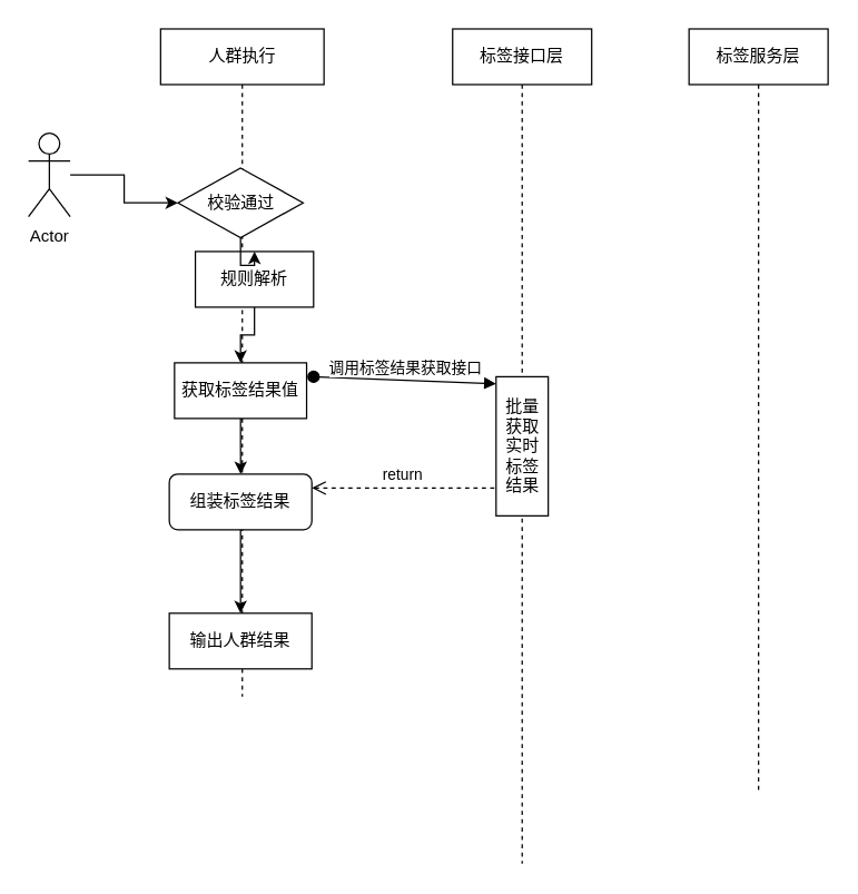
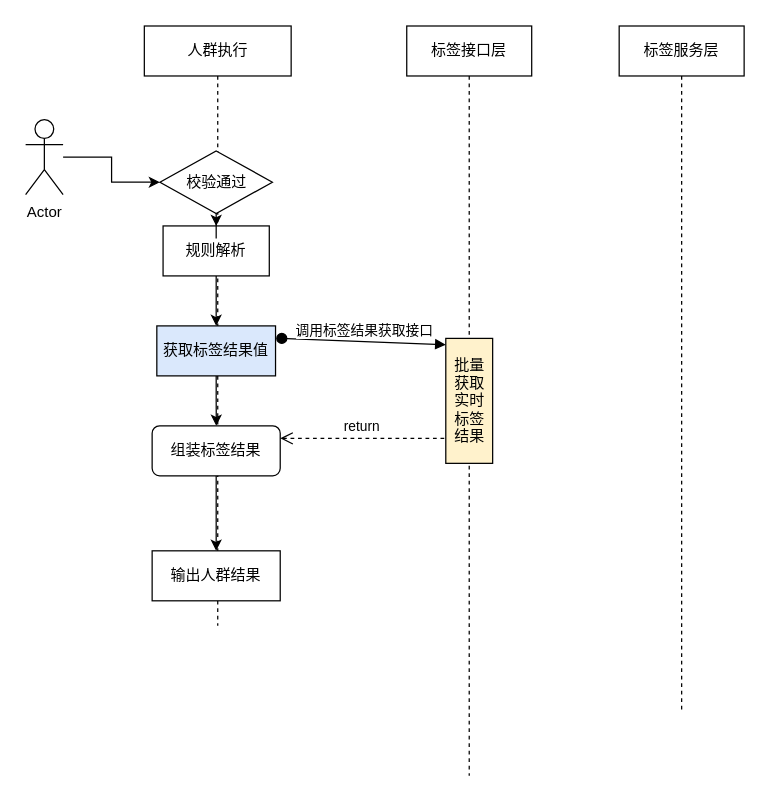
  <mxCell id="0" />
  <mxCell id="1" parent="0" />
  <mxCell id="2" value="" style="edgeStyle=orthogonalEdgeStyle;rounded=0;orthogonalLoop=1;jettySize=auto;html=1;" edge="1" parent="1" source="3" target="13"><mxGeometry relative="1" as="geometry" /></mxCell>
  <mxCell id="3" value="Actor" style="shape=umlActor;verticalLabelPosition=bottom;verticalAlign=top;html=1;outlineConnect=0;" vertex="1" parent="1"><mxGeometry x="20" y="95" width="30" height="60" as="geometry" /></mxCell>
  <mxCell id="4" value="人群执行" style="shape=umlLifeline;whiteSpace=wrap;html=1;container=1;dropTarget=0;collapsible=0;recursiveResize=0;outlineConnect=0;portConstraint=eastwest;newEdgeStyle={&quot;curved&quot;:0,&quot;rounded&quot;:0};points=[[0,0,0,0,5],[0,1,0,0,-5],[1,0,0,0,5],[1,1,0,0,-5]];perimeter=rectanglePerimeter;targetShapes=umlLifeline;participant=label;" vertex="1" parent="1"><mxGeometry x="115" y="20" width="117.5" height="480" as="geometry" /></mxCell>
  <mxCell id="5" value="" style="edgeStyle=orthogonalEdgeStyle;rounded=0;orthogonalLoop=1;jettySize=auto;html=1;" edge="1" parent="4" source="6" target="8"><mxGeometry relative="1" as="geometry" /></mxCell>
- <mxCell id="6" value="规则解析" style="whiteSpace=wrap;html=1;" vertex="1" parent="4"><mxGeometry x="25" y="160" width="85" height="40" as="geometry" /></mxCell>
+ <mxCell id="6" value="规则解析" style="whiteSpace=wrap;html=1;" vertex="1" parent="4"><mxGeometry x="15" y="160" width="85" height="40" as="geometry" /></mxCell>
  <mxCell id="7" value="" style="edgeStyle=orthogonalEdgeStyle;rounded=0;orthogonalLoop=1;jettySize=auto;html=1;" edge="1" parent="4" source="8" target="10"><mxGeometry relative="1" as="geometry" /></mxCell>
- <mxCell id="8" value="获取标签结果值" style="whiteSpace=wrap;html=1;" vertex="1" parent="4"><mxGeometry x="10" y="240" width="95" height="40" as="geometry" /></mxCell>
+ <mxCell id="8" value="获取标签结果值" style="whiteSpace=wrap;html=1;fillColor=#dae8fc;" vertex="1" parent="4"><mxGeometry x="10" y="240" width="95" height="40" as="geometry" /></mxCell>
  <mxCell id="9" value="" style="edgeStyle=orthogonalEdgeStyle;rounded=0;orthogonalLoop=1;jettySize=auto;html=1;" edge="1" parent="4" source="10" target="11"><mxGeometry relative="1" as="geometry" /></mxCell>
  <mxCell id="10" value="组装标签结果" style="whiteSpace=wrap;html=1;rounded=1;" vertex="1" parent="4"><mxGeometry x="6.25" y="320" width="102.5" height="40" as="geometry" /></mxCell>
  <mxCell id="11" value="输出人群结果" style="whiteSpace=wrap;html=1;" vertex="1" parent="4"><mxGeometry x="6.25" y="420" width="102.5" height="40" as="geometry" /></mxCell>
  <mxCell id="12" value="" style="edgeStyle=orthogonalEdgeStyle;rounded=0;orthogonalLoop=1;jettySize=auto;html=1;" edge="1" parent="1" source="13" target="6"><mxGeometry relative="1" as="geometry" /></mxCell>
  <mxCell id="13" value="校验通过" style="rhombus;whiteSpace=wrap;html=1;" vertex="1" parent="1"><mxGeometry x="127.5" y="120" width="90" height="50" as="geometry" /></mxCell>
  <mxCell id="14" value="标签接口层" style="shape=umlLifeline;perimeter=lifelinePerimeter;whiteSpace=wrap;html=1;container=1;dropTarget=0;collapsible=0;recursiveResize=0;outlineConnect=0;portConstraint=eastwest;newEdgeStyle={&quot;curved&quot;:0,&quot;rounded&quot;:0};" vertex="1" parent="1"><mxGeometry x="325" y="20" width="100" height="600" as="geometry" /></mxCell>
- <mxCell id="15" value="批量&lt;div&gt;获取&lt;/div&gt;&lt;div&gt;实时&lt;/div&gt;&lt;div&gt;标签&lt;/div&gt;&lt;div&gt;结果&lt;/div&gt;" style="html=1;points=[[0,0,0,0,5],[0,1,0,0,-5],[1,0,0,0,5],[1,1,0,0,-5]];perimeter=orthogonalPerimeter;outlineConnect=0;targetShapes=umlLifeline;portConstraint=eastwest;newEdgeStyle={&quot;curved&quot;:0,&quot;rounded&quot;:0};" vertex="1" parent="14"><mxGeometry x="31.25" y="250" width="37.5" height="100" as="geometry" /></mxCell>
+ <mxCell id="15" value="批量&lt;div&gt;获取&lt;/div&gt;&lt;div&gt;实时&lt;/div&gt;&lt;div&gt;标签&lt;/div&gt;&lt;div&gt;结果&lt;/div&gt;" style="html=1;points=[[0,0,0,0,5],[0,1,0,0,-5],[1,0,0,0,5],[1,1,0,0,-5]];perimeter=orthogonalPerimeter;outlineConnect=0;targetShapes=umlLifeline;portConstraint=eastwest;newEdgeStyle={&quot;curved&quot;:0,&quot;rounded&quot;:0};fillColor=#fff2cc;" vertex="1" parent="14"><mxGeometry x="31.25" y="250" width="37.5" height="100" as="geometry" /></mxCell>
  <mxCell id="16" value="调用标签结果获取接口" style="html=1;verticalAlign=bottom;startArrow=oval;endArrow=block;startSize=8;curved=0;rounded=0;entryX=0;entryY=0;entryDx=0;entryDy=5;" edge="1" target="15" parent="1"><mxGeometry relative="1" as="geometry"><mxPoint x="225" y="270" as="sourcePoint" /></mxGeometry></mxCell>
  <mxCell id="17" value="标签服务层" style="shape=umlLifeline;perimeter=lifelinePerimeter;whiteSpace=wrap;html=1;container=1;dropTarget=0;collapsible=0;recursiveResize=0;outlineConnect=0;portConstraint=eastwest;newEdgeStyle={&quot;curved&quot;:0,&quot;rounded&quot;:0};" vertex="1" parent="1"><mxGeometry x="495" y="20" width="100" height="550" as="geometry" /></mxCell>
  <mxCell id="18" value="return" style="html=1;verticalAlign=bottom;endArrow=open;dashed=1;endSize=8;curved=0;rounded=0;entryX=1;entryY=0.25;entryDx=0;entryDy=0;" edge="1" parent="1" target="10"><mxGeometry relative="1" as="geometry"><mxPoint x="355" y="350" as="sourcePoint" /><mxPoint x="275" y="350" as="targetPoint" /></mxGeometry></mxCell>
